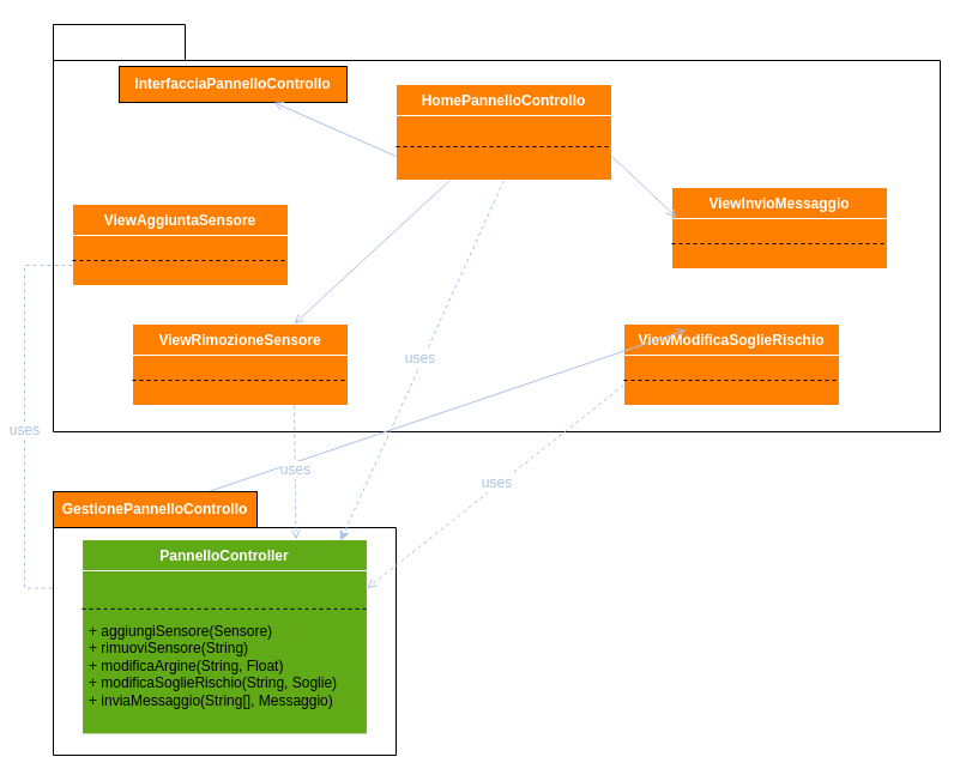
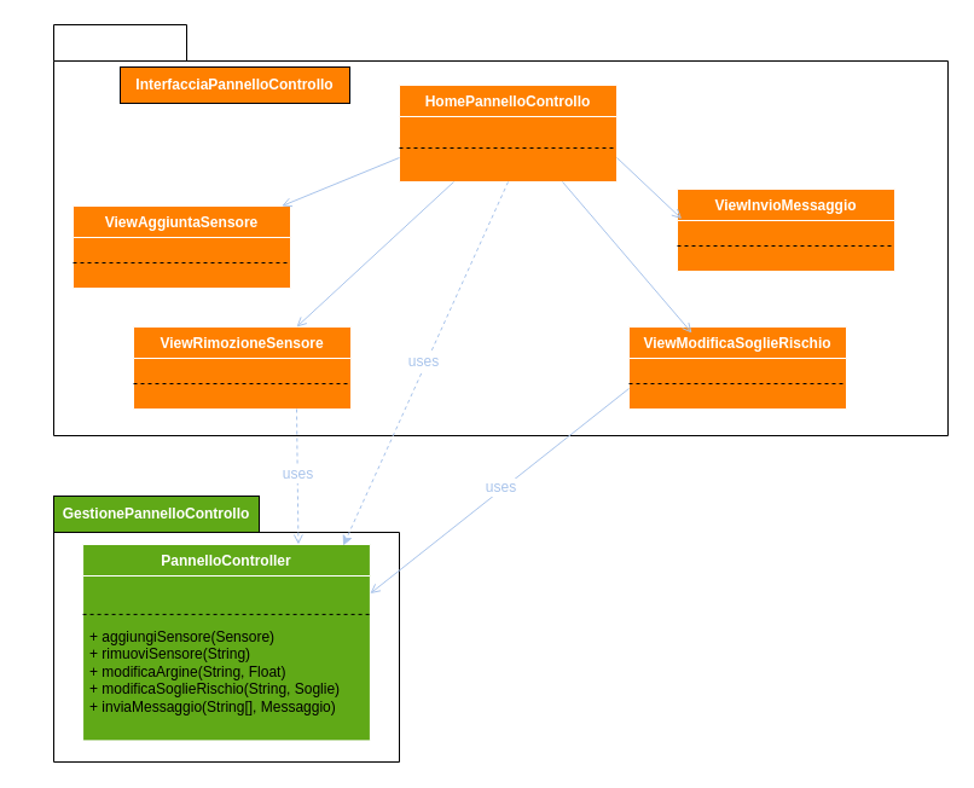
  <mxCell id="0" />
  <mxCell id="1" parent="0" />
  <mxCell id="2" value="" style="shape=folder;fontStyle=1;tabWidth=110;tabHeight=30;tabPosition=left;html=1;boundedLbl=1;labelInHeader=1;container=1;collapsible=0;recursiveResize=0;whiteSpace=wrap;fillColor=#FFFFFF;strokeColor=default;fillStyle=solid;gradientColor=none;noLabel=0;labelPadding=0;snapToPoint=0;backgroundOutline=0;shadow=0;rounded=0;" parent="1" vertex="1"><mxGeometry x="44" y="20" width="740" height="340" as="geometry" /></mxCell>
  <mxCell id="3" value="&lt;font style=&quot;color: rgb(255, 255, 255);&quot;&gt;InterfacciaPannelloControllo&lt;/font&gt;" style="fontStyle=1;whiteSpace=wrap;html=1;fillColor=#FF8000;" parent="2" vertex="1"><mxGeometry x="55" y="35" width="190" height="30" as="geometry" /></mxCell>
  <mxCell id="4" value="ViewRimozioneSensore" style="swimlane;fontStyle=1;align=center;verticalAlign=top;childLayout=stackLayout;horizontal=1;startSize=26;horizontalStack=0;resizeParent=1;resizeParentMax=0;resizeLast=0;collapsible=1;marginBottom=0;whiteSpace=wrap;html=1;strokeColor=#FFFFFF;fillColor=#FF8000;swimlaneFillColor=#FF8000;fontColor=#FFFFFF;" parent="2" vertex="1"><mxGeometry x="66" y="250" width="180" height="68" as="geometry" /></mxCell>
  <mxCell id="5" style="line;strokeWidth=1;fillColor=none;align=left;verticalAlign=middle;spacingTop=-1;spacingLeft=3;spacingRight=3;rotatable=0;labelPosition=right;points=[];portConstraint=eastwest;strokeColor=none;dashed=1;" parent="4" vertex="1"><mxGeometry y="26" width="180" height="14" as="geometry" /></mxCell>
  <mxCell id="6" value="" style="line;strokeWidth=1;fillColor=none;align=left;verticalAlign=middle;spacingTop=-1;spacingLeft=3;spacingRight=3;rotatable=0;labelPosition=right;points=[];portConstraint=eastwest;strokeColor=#000105;dashed=1;" parent="4" vertex="1"><mxGeometry y="40" width="180" height="14" as="geometry" /></mxCell>
  <mxCell id="7" style="line;strokeWidth=1;fillColor=none;align=left;verticalAlign=middle;spacingTop=-1;spacingLeft=3;spacingRight=3;rotatable=0;labelPosition=right;points=[];portConstraint=eastwest;strokeColor=none;dashed=1;" parent="4" vertex="1"><mxGeometry y="54" width="180" height="14" as="geometry" /></mxCell>
  <mxCell id="8" value="ViewModificaSoglieRischio" style="swimlane;fontStyle=1;align=center;verticalAlign=top;childLayout=stackLayout;horizontal=1;startSize=26;horizontalStack=0;resizeParent=1;resizeParentMax=0;resizeLast=0;collapsible=1;marginBottom=0;whiteSpace=wrap;html=1;strokeColor=#FFFFFF;fillColor=#FF8000;swimlaneFillColor=#FF8000;fontColor=#FFFFFF;" parent="2" vertex="1"><mxGeometry x="476" y="250" width="180" height="68" as="geometry" /></mxCell>
  <mxCell id="9" style="line;strokeWidth=1;fillColor=none;align=left;verticalAlign=middle;spacingTop=-1;spacingLeft=3;spacingRight=3;rotatable=0;labelPosition=right;points=[];portConstraint=eastwest;strokeColor=none;dashed=1;" parent="8" vertex="1"><mxGeometry y="26" width="180" height="14" as="geometry" /></mxCell>
  <mxCell id="10" value="" style="line;strokeWidth=1;fillColor=none;align=left;verticalAlign=middle;spacingTop=-1;spacingLeft=3;spacingRight=3;rotatable=0;labelPosition=right;points=[];portConstraint=eastwest;strokeColor=#000105;dashed=1;" parent="8" vertex="1"><mxGeometry y="40" width="180" height="14" as="geometry" /></mxCell>
  <mxCell id="11" style="line;strokeWidth=1;fillColor=none;align=left;verticalAlign=middle;spacingTop=-1;spacingLeft=3;spacingRight=3;rotatable=0;labelPosition=right;points=[];portConstraint=eastwest;strokeColor=none;dashed=1;" parent="8" vertex="1"><mxGeometry y="54" width="180" height="14" as="geometry" /></mxCell>
  <mxCell id="12" value="ViewInvioMessaggio" style="swimlane;fontStyle=1;align=center;verticalAlign=top;childLayout=stackLayout;horizontal=1;startSize=26;horizontalStack=0;resizeParent=1;resizeParentMax=0;resizeLast=0;collapsible=1;marginBottom=0;whiteSpace=wrap;html=1;strokeColor=#FFFFFF;fillColor=#FF8000;swimlaneFillColor=#FF8000;fontColor=#FFFFFF;" parent="2" vertex="1"><mxGeometry x="516" y="136" width="180" height="68" as="geometry" /></mxCell>
  <mxCell id="13" style="line;strokeWidth=1;fillColor=none;align=left;verticalAlign=middle;spacingTop=-1;spacingLeft=3;spacingRight=3;rotatable=0;labelPosition=right;points=[];portConstraint=eastwest;strokeColor=none;dashed=1;" parent="12" vertex="1"><mxGeometry y="26" width="180" height="14" as="geometry" /></mxCell>
  <mxCell id="14" value="" style="line;strokeWidth=1;fillColor=none;align=left;verticalAlign=middle;spacingTop=-1;spacingLeft=3;spacingRight=3;rotatable=0;labelPosition=right;points=[];portConstraint=eastwest;strokeColor=#000105;dashed=1;" parent="12" vertex="1"><mxGeometry y="40" width="180" height="14" as="geometry" /></mxCell>
  <mxCell id="15" style="line;strokeWidth=1;fillColor=none;align=left;verticalAlign=middle;spacingTop=-1;spacingLeft=3;spacingRight=3;rotatable=0;labelPosition=right;points=[];portConstraint=eastwest;strokeColor=none;dashed=1;" parent="12" vertex="1"><mxGeometry y="54" width="180" height="14" as="geometry" /></mxCell>
  <mxCell id="16" value="HomePannelloControllo" style="swimlane;fontStyle=1;align=center;verticalAlign=top;childLayout=stackLayout;horizontal=1;startSize=26;horizontalStack=0;resizeParent=1;resizeParentMax=0;resizeLast=0;collapsible=1;marginBottom=0;whiteSpace=wrap;html=1;fillColor=#FF8000;strokeColor=#FFFFFF;fontColor=#FFFFFF;swimlaneFillColor=#FF8000;" parent="1" vertex="1"><mxGeometry x="330" y="70" width="180" height="80" as="geometry" /></mxCell>
  <mxCell id="17" style="line;strokeWidth=1;fillColor=none;align=left;verticalAlign=middle;spacingTop=-1;spacingLeft=3;spacingRight=3;rotatable=0;labelPosition=right;points=[];portConstraint=eastwest;strokeColor=none;dashed=1;" parent="16" vertex="1"><mxGeometry y="26" width="180" height="14" as="geometry" /></mxCell>
  <mxCell id="18" value="" style="line;strokeWidth=1;fillColor=none;align=left;verticalAlign=middle;spacingTop=-1;spacingLeft=3;spacingRight=3;rotatable=0;labelPosition=right;points=[];portConstraint=eastwest;strokeColor=default;dashed=1;" parent="16" vertex="1"><mxGeometry y="40" width="180" height="24" as="geometry" /></mxCell>
  <mxCell id="19" style="line;strokeWidth=1;fillColor=none;align=left;verticalAlign=middle;spacingTop=-1;spacingLeft=3;spacingRight=3;rotatable=0;labelPosition=right;points=[];portConstraint=eastwest;strokeColor=none;dashed=1;" parent="16" vertex="1"><mxGeometry y="64" width="180" height="16" as="geometry" /></mxCell>
- <mxCell id="20" style="edgeStyle=orthogonalEdgeStyle;rounded=0;orthogonalLoop=1;jettySize=auto;html=1;exitX=0;exitY=0.75;exitDx=0;exitDy=0;entryX=0;entryY=0.25;entryDx=0;entryDy=0;dashed=1;endArrow=open;endFill=0;strokeColor=#A9C4EB;" parent="1" source="22" target="33" edge="1"><mxGeometry relative="1" as="geometry"><Array as="points"><mxPoint x="20" y="221" /><mxPoint x="20" y="491" /></Array></mxGeometry></mxCell>
- <mxCell id="21" value="&lt;font style=&quot;font-size: 12px; color: rgb(169, 196, 235);&quot;&gt;uses&lt;/font&gt;" style="edgeLabel;html=1;align=center;verticalAlign=middle;resizable=0;points=[];" parent="20" vertex="1" connectable="0"><mxGeometry x="-0.013" y="-1" relative="1" as="geometry"><mxPoint as="offset" /></mxGeometry></mxCell>
  <mxCell id="22" value="ViewAggiuntaSensore" style="swimlane;fontStyle=1;align=center;verticalAlign=top;childLayout=stackLayout;horizontal=1;startSize=26;horizontalStack=0;resizeParent=1;resizeParentMax=0;resizeLast=0;collapsible=1;marginBottom=0;whiteSpace=wrap;html=1;strokeColor=#FFFFFF;fillColor=#FF8000;swimlaneFillColor=#FF8000;fontColor=#FFFFFF;" parent="1" vertex="1"><mxGeometry x="60" y="170" width="180" height="68" as="geometry" /></mxCell>
  <mxCell id="23" style="line;strokeWidth=1;fillColor=none;align=left;verticalAlign=middle;spacingTop=-1;spacingLeft=3;spacingRight=3;rotatable=0;labelPosition=right;points=[];portConstraint=eastwest;strokeColor=none;dashed=1;" parent="22" vertex="1"><mxGeometry y="26" width="180" height="14" as="geometry" /></mxCell>
  <mxCell id="24" value="" style="line;strokeWidth=1;fillColor=none;align=left;verticalAlign=middle;spacingTop=-1;spacingLeft=3;spacingRight=3;rotatable=0;labelPosition=right;points=[];portConstraint=eastwest;strokeColor=#000105;dashed=1;" parent="22" vertex="1"><mxGeometry y="40" width="180" height="14" as="geometry" /></mxCell>
  <mxCell id="25" style="line;strokeWidth=1;fillColor=none;align=left;verticalAlign=middle;spacingTop=-1;spacingLeft=3;spacingRight=3;rotatable=0;labelPosition=right;points=[];portConstraint=eastwest;strokeColor=none;dashed=1;" parent="22" vertex="1"><mxGeometry y="54" width="180" height="14" as="geometry" /></mxCell>
- <mxCell id="26" style="rounded=0;orthogonalLoop=1;jettySize=auto;html=1;exitX=0;exitY=0.75;exitDx=0;exitDy=0;strokeColor=#A9C4EB;endArrow=open;endFill=0;" parent="1" source="16" target="3" edge="1"><mxGeometry relative="1" as="geometry"><mxPoint x="330" y="145" as="sourcePoint" /></mxGeometry></mxCell>
+ <mxCell id="26" style="rounded=0;orthogonalLoop=1;jettySize=auto;html=1;exitX=0;exitY=0.75;exitDx=0;exitDy=0;strokeColor=#A9C4EB;endArrow=open;endFill=0;" parent="1" source="16" target="22" edge="1"><mxGeometry relative="1" as="geometry"><mxPoint x="330" y="145" as="sourcePoint" /></mxGeometry></mxCell>
  <mxCell id="27" style="rounded=0;orthogonalLoop=1;jettySize=auto;html=1;exitX=1;exitY=0.75;exitDx=0;exitDy=0;entryX=0.02;entryY=0.362;entryDx=0;entryDy=0;entryPerimeter=0;endArrow=open;endFill=0;strokeColor=#A9C4EB;" parent="1" source="16" target="12" edge="1"><mxGeometry relative="1" as="geometry"><mxPoint x="510" y="145" as="sourcePoint" /><mxPoint x="562.73" y="177.224" as="targetPoint" /></mxGeometry></mxCell>
- <mxCell id="28" style="rounded=0;orthogonalLoop=1;jettySize=auto;html=1;exitX=0.289;exitY=0.074;exitDx=0;exitDy=0;endArrow=none;startFill=0;startArrow=open;strokeColor=#A9C4EB;exitPerimeter=0;" parent="1" source="8" target="32" edge="1"><mxGeometry relative="1" as="geometry"><mxPoint x="535" y="270" as="sourcePoint" /><mxPoint x="441.24" y="160.81" as="targetPoint" /></mxGeometry></mxCell>
+ <mxCell id="28" style="rounded=0;orthogonalLoop=1;jettySize=auto;html=1;exitX=0.289;exitY=0.074;exitDx=0;exitDy=0;entryX=0.75;entryY=1;entryDx=0;entryDy=0;endArrow=none;startFill=0;startArrow=open;strokeColor=#A9C4EB;exitPerimeter=0;" parent="1" source="8" target="16" edge="1"><mxGeometry relative="1" as="geometry"><mxPoint x="535" y="270" as="sourcePoint" /><mxPoint x="441.24" y="160.81" as="targetPoint" /></mxGeometry></mxCell>
  <mxCell id="29" style="rounded=0;orthogonalLoop=1;jettySize=auto;html=1;exitX=0.75;exitY=0;exitDx=0;exitDy=0;entryX=0.25;entryY=1;entryDx=0;entryDy=0;startArrow=open;startFill=0;endArrow=none;strokeColor=#A9C4EB;" parent="1" source="4" target="16" edge="1"><mxGeometry relative="1" as="geometry"><mxPoint x="260" y="270" as="sourcePoint" /><mxPoint x="387.6" y="159.19" as="targetPoint" /></mxGeometry></mxCell>
  <mxCell id="30" value="Package" style="shape=folder;fontStyle=1;tabWidth=110;tabHeight=30;tabPosition=left;html=1;boundedLbl=1;labelInHeader=1;container=1;collapsible=0;whiteSpace=wrap;" parent="1" vertex="1"><mxGeometry x="44" y="410" width="286" height="220" as="geometry" /></mxCell>
  <mxCell id="31" value="" style="html=1;strokeColor=none;resizeWidth=1;resizeHeight=1;fillColor=none;part=1;connectable=0;allowArrows=0;deletable=0;whiteSpace=wrap;" parent="30" vertex="1"><mxGeometry width="286" height="154" relative="1" as="geometry"><mxPoint y="30" as="offset" /></mxGeometry></mxCell>
- <mxCell id="32" value="&lt;font style=&quot;color: rgb(255, 255, 255);&quot;&gt;GestionePannelloControllo&lt;/font&gt;" style="fontStyle=1;whiteSpace=wrap;html=1;fillColor=#ff8000;" parent="30" vertex="1"><mxGeometry width="170" height="30" as="geometry" /></mxCell>
+ <mxCell id="32" value="&lt;font style=&quot;color: rgb(255, 255, 255);&quot;&gt;GestionePannelloControllo&lt;/font&gt;" style="fontStyle=1;whiteSpace=wrap;html=1;fillColor=#60A917;" parent="30" vertex="1"><mxGeometry width="170" height="30" as="geometry" /></mxCell>
  <mxCell id="33" value="PannelloController" style="swimlane;fontStyle=1;align=center;verticalAlign=top;childLayout=stackLayout;horizontal=1;startSize=26;horizontalStack=0;resizeParent=1;resizeParentMax=0;resizeLast=0;collapsible=1;marginBottom=0;whiteSpace=wrap;html=1;fillColor=#60A917;swimlaneFillColor=#60A917;strokeColor=#FFFFFF;fontColor=#FFFFFF;" parent="30" vertex="1"><mxGeometry x="24.08" y="40.003" width="237.83" height="162.4" as="geometry" /></mxCell>
  <mxCell id="34" style="line;strokeWidth=1;fillColor=none;align=left;verticalAlign=bottom;spacingTop=-1;spacingLeft=3;spacingRight=3;rotatable=0;labelPosition=right;points=[];portConstraint=eastwest;strokeColor=none;dashed=1;perimeterSpacing=0;noLabel=0;" parent="33" vertex="1"><mxGeometry y="26" width="237.83" height="26.4" as="geometry" /></mxCell>
  <mxCell id="35" style="line;strokeWidth=1;fillColor=none;align=left;verticalAlign=bottom;spacingTop=-1;spacingLeft=3;spacingRight=3;rotatable=0;labelPosition=right;points=[];portConstraint=eastwest;strokeColor=default;dashed=1;perimeterSpacing=0;noLabel=0;" parent="33" vertex="1"><mxGeometry y="52.4" width="237.83" height="11" as="geometry" /></mxCell>
  <mxCell id="36" value="+ aggiungiSensore(Sensore)&lt;div&gt;+ rimuoviSensore(String)&lt;/div&gt;&lt;div&gt;+ modificaArgine(String, Float)&lt;/div&gt;&lt;div&gt;+ modificaSoglieRischio(String, Soglie)&lt;/div&gt;&lt;div&gt;+ inviaMessaggio(String[], Messaggio)&lt;/div&gt;&lt;div&gt;&lt;br&gt;&lt;/div&gt;" style="text;strokeColor=none;fillColor=none;align=left;verticalAlign=top;spacingLeft=4;spacingRight=4;overflow=hidden;rotatable=0;points=[[0,0.5],[1,0.5]];portConstraint=eastwest;whiteSpace=wrap;html=1;" parent="33" vertex="1"><mxGeometry y="63.4" width="237.83" height="99.0" as="geometry" /></mxCell>
  <mxCell id="37" style="rounded=0;orthogonalLoop=1;jettySize=auto;html=1;exitX=0.75;exitY=1;exitDx=0;exitDy=0;entryX=0.75;entryY=0;entryDx=0;entryDy=0;dashed=1;strokeColor=#A9C4EB;endArrow=open;endFill=0;" parent="1" source="4" target="33" edge="1"><mxGeometry relative="1" as="geometry" /></mxCell>
  <mxCell id="38" value="&lt;font style=&quot;font-size: 12px; color: rgb(169, 196, 235);&quot;&gt;uses&lt;/font&gt;" style="edgeLabel;html=1;align=center;verticalAlign=middle;resizable=0;points=[];" parent="37" vertex="1" connectable="0"><mxGeometry x="-0.043" relative="1" as="geometry"><mxPoint as="offset" /></mxGeometry></mxCell>
  <mxCell id="39" style="rounded=0;orthogonalLoop=1;jettySize=auto;html=1;exitX=0.5;exitY=1;exitDx=0;exitDy=0;entryX=0.906;entryY=0.006;entryDx=0;entryDy=0;entryPerimeter=0;dashed=1;strokeColor=#A9C4EB;" parent="1" source="16" target="33" edge="1"><mxGeometry relative="1" as="geometry" /></mxCell>
  <mxCell id="40" value="&lt;font style=&quot;font-size: 12px; color: rgb(169, 196, 235);&quot;&gt;uses&lt;/font&gt;" style="edgeLabel;html=1;align=center;verticalAlign=middle;resizable=0;points=[];" parent="39" vertex="1" connectable="0"><mxGeometry x="-0.005" y="-3" relative="1" as="geometry"><mxPoint as="offset" /></mxGeometry></mxCell>
- <mxCell id="41" style="rounded=0;orthogonalLoop=1;jettySize=auto;html=1;exitX=0;exitY=0.75;exitDx=0;exitDy=0;entryX=1;entryY=0.25;entryDx=0;entryDy=0;endArrow=open;endFill=0;dashed=1;strokeColor=#A9C4EB;" parent="1" source="8" target="33" edge="1"><mxGeometry relative="1" as="geometry" /></mxCell>
+ <mxCell id="41" style="rounded=0;orthogonalLoop=1;jettySize=auto;html=1;exitX=0;exitY=0.75;exitDx=0;exitDy=0;entryX=1;entryY=0.25;entryDx=0;entryDy=0;endArrow=open;endFill=0;dashed=0;strokeColor=#A9C4EB;" parent="1" source="8" target="33" edge="1"><mxGeometry relative="1" as="geometry" /></mxCell>
  <mxCell id="42" value="&lt;font style=&quot;font-size: 12px; color: rgb(169, 196, 235);&quot;&gt;uses&lt;/font&gt;" style="edgeLabel;html=1;align=center;verticalAlign=middle;resizable=0;points=[];" parent="41" vertex="1" connectable="0"><mxGeometry x="-0.016" y="-2" relative="1" as="geometry"><mxPoint as="offset" /></mxGeometry></mxCell>
